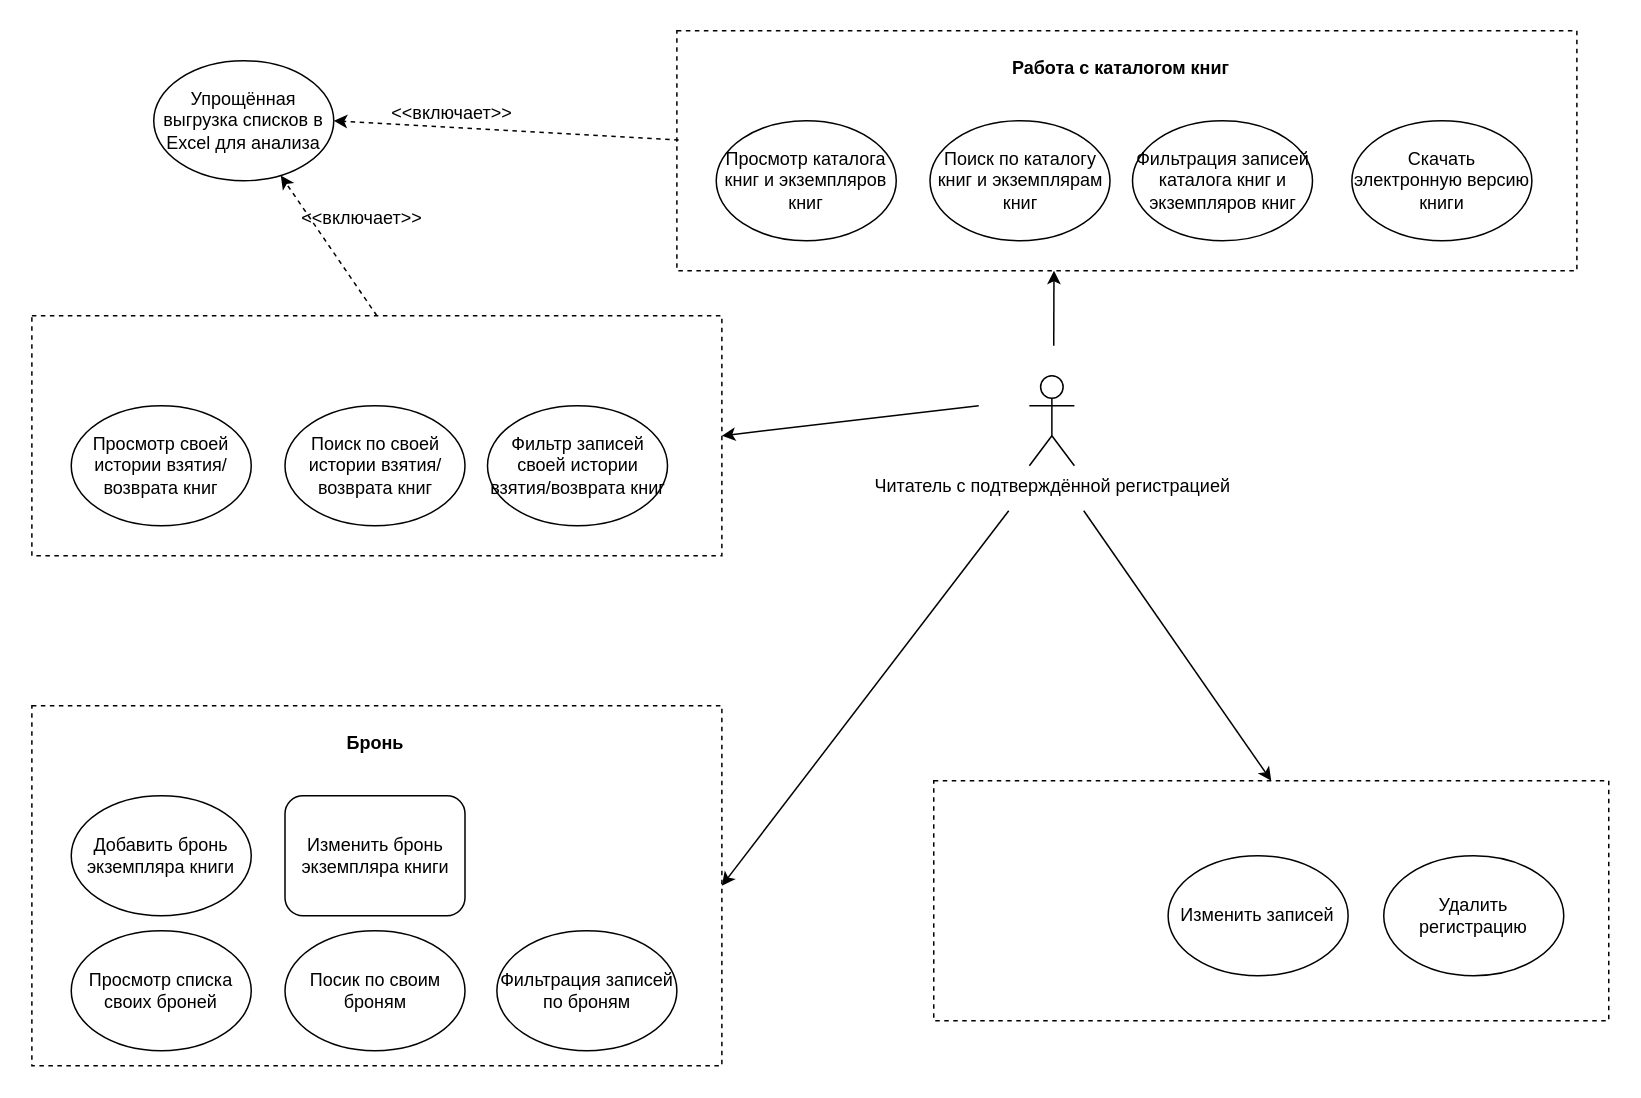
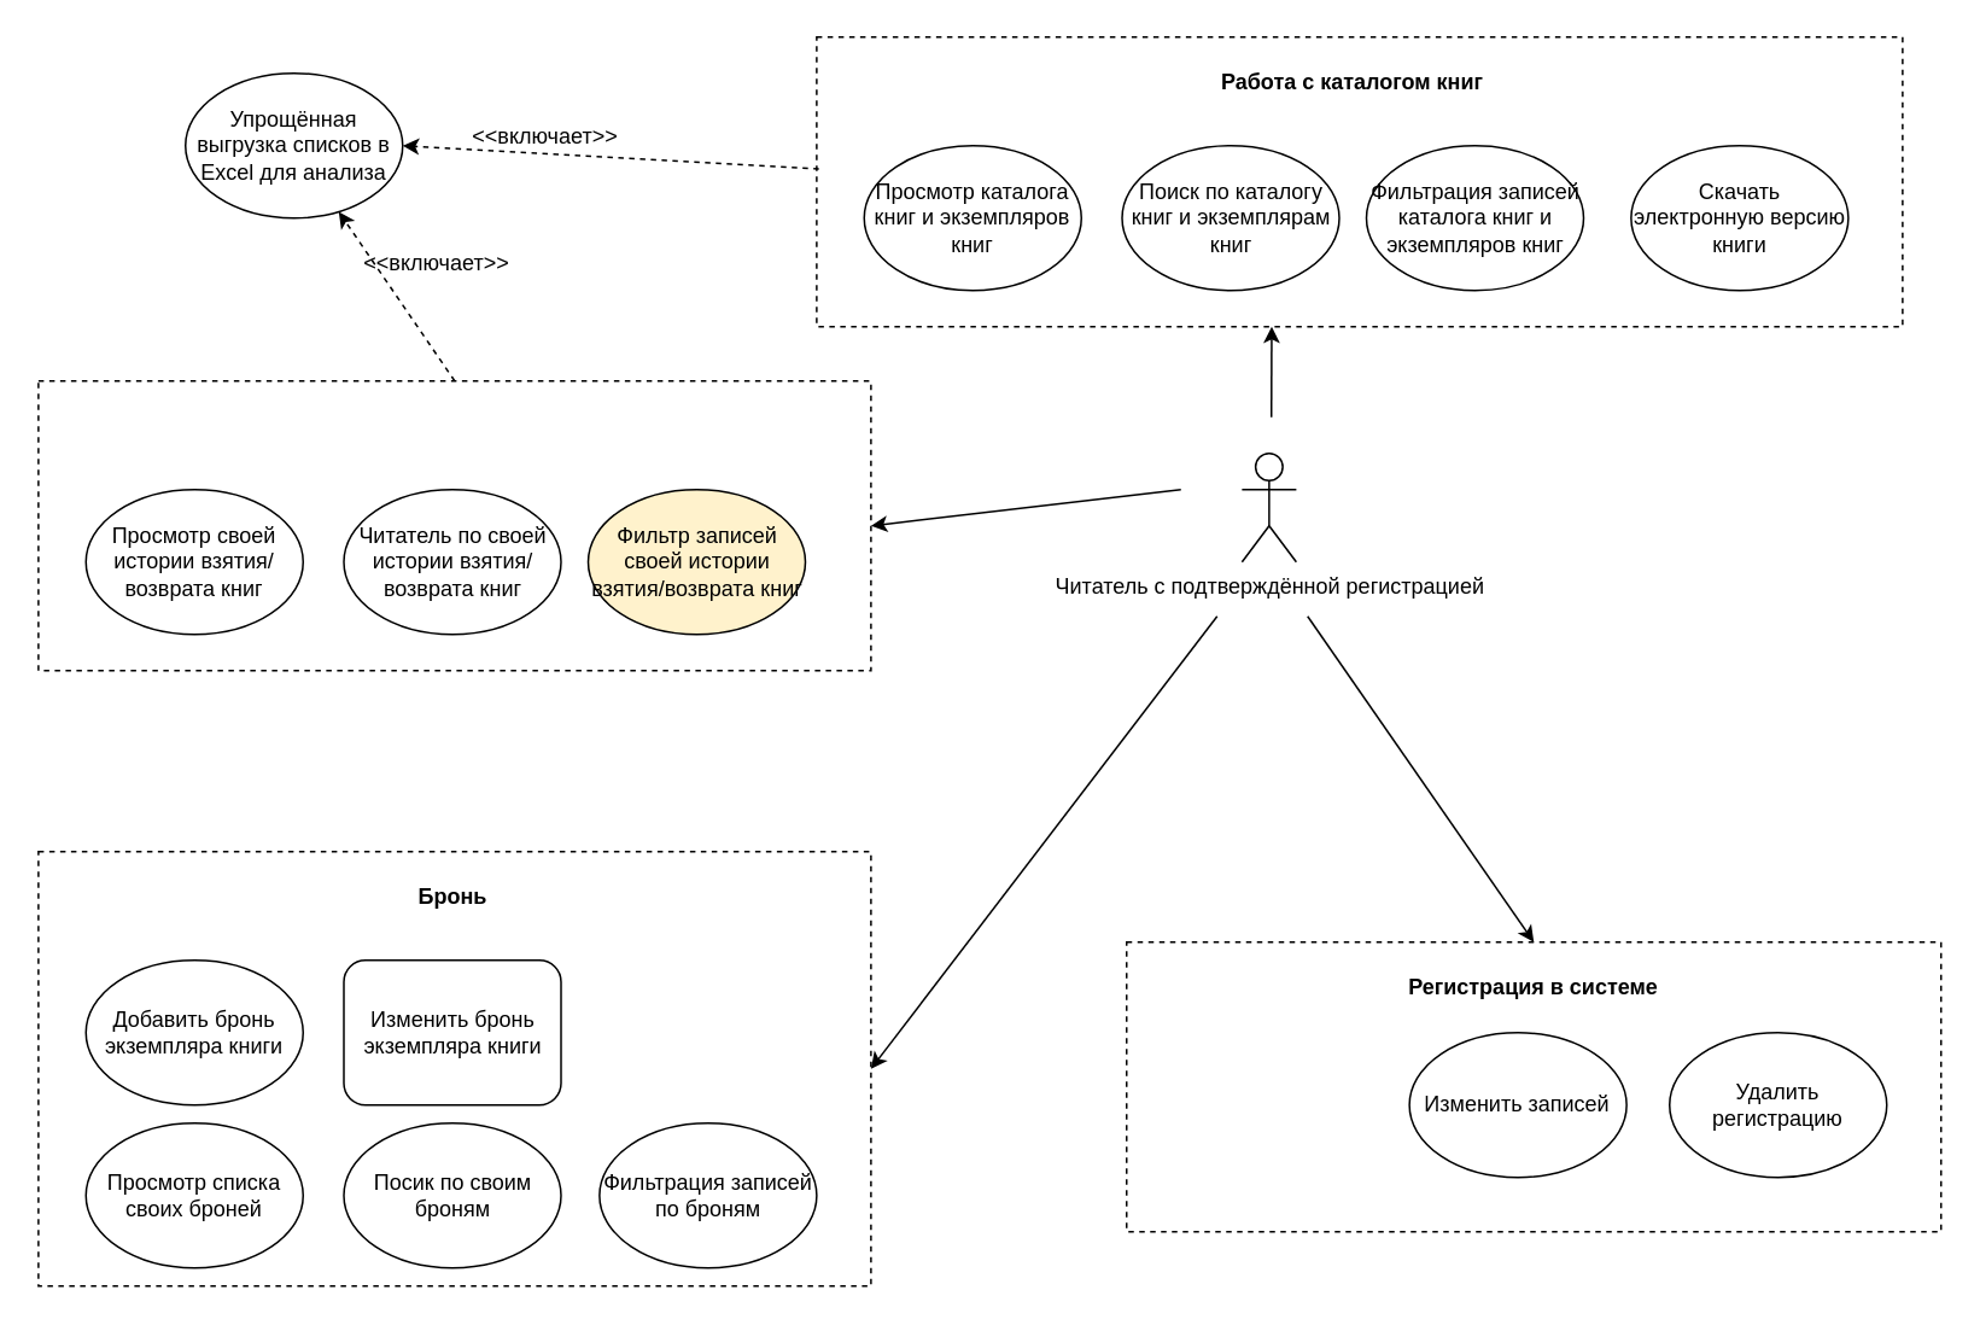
  <mxCell id="0" />
  <mxCell id="1" parent="0" />
  <mxCell id="2" value="Читатель с подтверждённой регистрацией" style="shape=umlActor;verticalLabelPosition=bottom;verticalAlign=top;html=1;outlineConnect=0;" parent="1" vertex="1"><mxGeometry x="685.75" y="250" width="30" height="60" as="geometry" /></mxCell>
  <mxCell id="3" value="" style="rounded=0;whiteSpace=wrap;html=1;dashed=1;" parent="1" vertex="1"><mxGeometry x="450.75" y="20" width="600" height="160" as="geometry" /></mxCell>
  <mxCell id="4" value="Просмотр каталога книг и экземпляров книг" style="ellipse;whiteSpace=wrap;html=1;" parent="1" vertex="1"><mxGeometry x="477" y="80" width="120" height="80" as="geometry" /></mxCell>
  <mxCell id="5" value="Поиск по каталогу книг и экземплярам книг" style="ellipse;whiteSpace=wrap;html=1;" parent="1" vertex="1"><mxGeometry x="619.5" y="80" width="120" height="80" as="geometry" /></mxCell>
  <mxCell id="6" value="Работа с каталогом книг" style="text;html=1;align=center;verticalAlign=middle;whiteSpace=wrap;rounded=0;fontStyle=1" parent="1" vertex="1"><mxGeometry x="627.5" y="30" width="237.5" height="30" as="geometry" /></mxCell>
  <mxCell id="7" value="Фильтрация записей каталога книг и экземпляров книг" style="ellipse;whiteSpace=wrap;html=1;" parent="1" vertex="1"><mxGeometry x="754.5" y="80" width="120" height="80" as="geometry" /></mxCell>
  <mxCell id="8" value="Упрощённая выгрузка списков в Excel для анализа" style="ellipse;whiteSpace=wrap;html=1;" parent="1" vertex="1"><mxGeometry x="102" y="40" width="120" height="80" as="geometry" /></mxCell>
  <mxCell id="9" value="" style="endArrow=classic;html=1;rounded=0;entryX=1;entryY=0.5;entryDx=0;entryDy=0;exitX=0.002;exitY=0.455;exitDx=0;exitDy=0;exitPerimeter=0;dashed=1;" parent="1" source="3" target="8" edge="1"><mxGeometry width="50" height="50" relative="1" as="geometry"><mxPoint x="1002" y="190" as="sourcePoint" /><mxPoint x="392" y="340" as="targetPoint" /></mxGeometry></mxCell>
  <mxCell id="10" value="&amp;lt;&amp;lt;включает&amp;gt;&amp;gt;" style="text;html=1;align=center;verticalAlign=middle;whiteSpace=wrap;rounded=0;" parent="1" vertex="1"><mxGeometry x="270.75" y="60" width="60" height="30" as="geometry" /></mxCell>
  <mxCell id="11" value="" style="rounded=0;whiteSpace=wrap;html=1;dashed=1;" parent="1" vertex="1"><mxGeometry x="622" y="520" width="450" height="160" as="geometry" /></mxCell>
+ <mxCell id="12" value="Регистрация в системе" style="text;html=1;align=center;verticalAlign=middle;whiteSpace=wrap;rounded=0;fontStyle=1" parent="1" vertex="1"><mxGeometry x="728.25" y="530" width="237.5" height="30" as="geometry" /></mxCell>
  <mxCell id="13" value="" style="endArrow=classic;html=1;rounded=0;entryX=0.419;entryY=1;entryDx=0;entryDy=0;entryPerimeter=0;" parent="1" target="3" edge="1"><mxGeometry width="50" height="50" relative="1" as="geometry"><mxPoint x="702" y="230" as="sourcePoint" /><mxPoint x="820.75" y="360" as="targetPoint" /></mxGeometry></mxCell>
  <mxCell id="14" value="" style="endArrow=classic;html=1;rounded=0;entryX=0.5;entryY=0;entryDx=0;entryDy=0;" parent="1" target="11" edge="1"><mxGeometry width="50" height="50" relative="1" as="geometry"><mxPoint x="722" y="340" as="sourcePoint" /><mxPoint x="612" y="380" as="targetPoint" /></mxGeometry></mxCell>
  <mxCell id="15" value="Изменить записей" style="ellipse;whiteSpace=wrap;html=1;" parent="1" vertex="1"><mxGeometry x="778.25" y="570" width="120" height="80" as="geometry" /></mxCell>
  <mxCell id="16" value="Удалить регистрацию" style="ellipse;whiteSpace=wrap;html=1;" parent="1" vertex="1"><mxGeometry x="922" y="570" width="120" height="80" as="geometry" /></mxCell>
  <mxCell id="17" value="Скачать электронную версию книги" style="ellipse;whiteSpace=wrap;html=1;" parent="1" vertex="1"><mxGeometry x="900.75" y="80" width="120" height="80" as="geometry" /></mxCell>
  <mxCell id="18" value="" style="rounded=0;whiteSpace=wrap;html=1;dashed=1;" parent="1" vertex="1"><mxGeometry x="20.75" y="470" width="460" height="240" as="geometry" /></mxCell>
  <mxCell id="19" value="Добавить бронь экземпляра книги" style="ellipse;whiteSpace=wrap;html=1;" parent="1" vertex="1"><mxGeometry x="47" y="530" width="120" height="80" as="geometry" /></mxCell>
  <mxCell id="20" value="Изменить бронь экземпляра книги" style="whiteSpace=wrap;html=1;rounded=1;" parent="1" vertex="1"><mxGeometry x="189.5" y="530" width="120" height="80" as="geometry" /></mxCell>
  <mxCell id="21" value="Бронь" style="text;html=1;align=center;verticalAlign=middle;whiteSpace=wrap;rounded=0;fontStyle=1" parent="1" vertex="1"><mxGeometry x="130.75" y="480" width="237.5" height="30" as="geometry" /></mxCell>
  <mxCell id="22" value="" style="rounded=0;whiteSpace=wrap;html=1;dashed=1;" parent="1" vertex="1"><mxGeometry x="20.75" y="210" width="460" height="160" as="geometry" /></mxCell>
  <mxCell id="23" value="Просмотр своей истории взятия/возврата книг" style="ellipse;whiteSpace=wrap;html=1;" parent="1" vertex="1"><mxGeometry x="47" y="270" width="120" height="80" as="geometry" /></mxCell>
- <mxCell id="24" value="Поиск по своей истории взятия/возврата книг" style="ellipse;whiteSpace=wrap;html=1;" parent="1" vertex="1"><mxGeometry x="189.5" y="270" width="120" height="80" as="geometry" /></mxCell>
- <mxCell id="25" value="Фильтр записей своей истории взятия/возврата книг" style="ellipse;whiteSpace=wrap;html=1;" parent="1" vertex="1"><mxGeometry x="324.5" y="270" width="120" height="80" as="geometry" /></mxCell>
+ <mxCell id="24" value="Читатель по своей истории взятия/возврата книг" style="ellipse;whiteSpace=wrap;html=1;" parent="1" vertex="1"><mxGeometry x="189.5" y="270" width="120" height="80" as="geometry" /></mxCell>
+ <mxCell id="25" value="Фильтр записей своей истории взятия/возврата книг" style="ellipse;whiteSpace=wrap;html=1;fillColor=#fff2cc;" parent="1" vertex="1"><mxGeometry x="324.5" y="270" width="120" height="80" as="geometry" /></mxCell>
  <mxCell id="26" value="Просмотр списка своих броней" style="ellipse;whiteSpace=wrap;html=1;" parent="1" vertex="1"><mxGeometry x="47" y="620" width="120" height="80" as="geometry" /></mxCell>
  <mxCell id="27" value="Посик по своим броням" style="ellipse;whiteSpace=wrap;html=1;" parent="1" vertex="1"><mxGeometry x="189.5" y="620" width="120" height="80" as="geometry" /></mxCell>
  <mxCell id="28" value="Фильтрация записей по броням" style="ellipse;whiteSpace=wrap;html=1;" parent="1" vertex="1"><mxGeometry x="330.75" y="620" width="120" height="80" as="geometry" /></mxCell>
  <mxCell id="29" value="" style="endArrow=classic;html=1;rounded=0;exitX=0.5;exitY=0;exitDx=0;exitDy=0;dashed=1;" parent="1" source="22" target="8" edge="1"><mxGeometry width="50" height="50" relative="1" as="geometry"><mxPoint x="222" y="170" as="sourcePoint" /><mxPoint x="71" y="157" as="targetPoint" /></mxGeometry></mxCell>
  <mxCell id="30" value="&amp;lt;&amp;lt;включает&amp;gt;&amp;gt;" style="text;html=1;align=center;verticalAlign=middle;whiteSpace=wrap;rounded=0;" parent="1" vertex="1"><mxGeometry x="210.75" y="130" width="60" height="30" as="geometry" /></mxCell>
  <mxCell id="31" value="" style="endArrow=classic;html=1;rounded=0;entryX=1;entryY=0.5;entryDx=0;entryDy=0;" parent="1" target="22" edge="1"><mxGeometry width="50" height="50" relative="1" as="geometry"><mxPoint x="652" y="270" as="sourcePoint" /><mxPoint x="782" y="360" as="targetPoint" /></mxGeometry></mxCell>
  <mxCell id="32" value="" style="endArrow=classic;html=1;rounded=0;entryX=1;entryY=0.5;entryDx=0;entryDy=0;" parent="1" edge="1" target="18"><mxGeometry width="50" height="50" relative="1" as="geometry"><mxPoint x="672" y="340" as="sourcePoint" /><mxPoint x="492" y="590" as="targetPoint" /></mxGeometry></mxCell>
